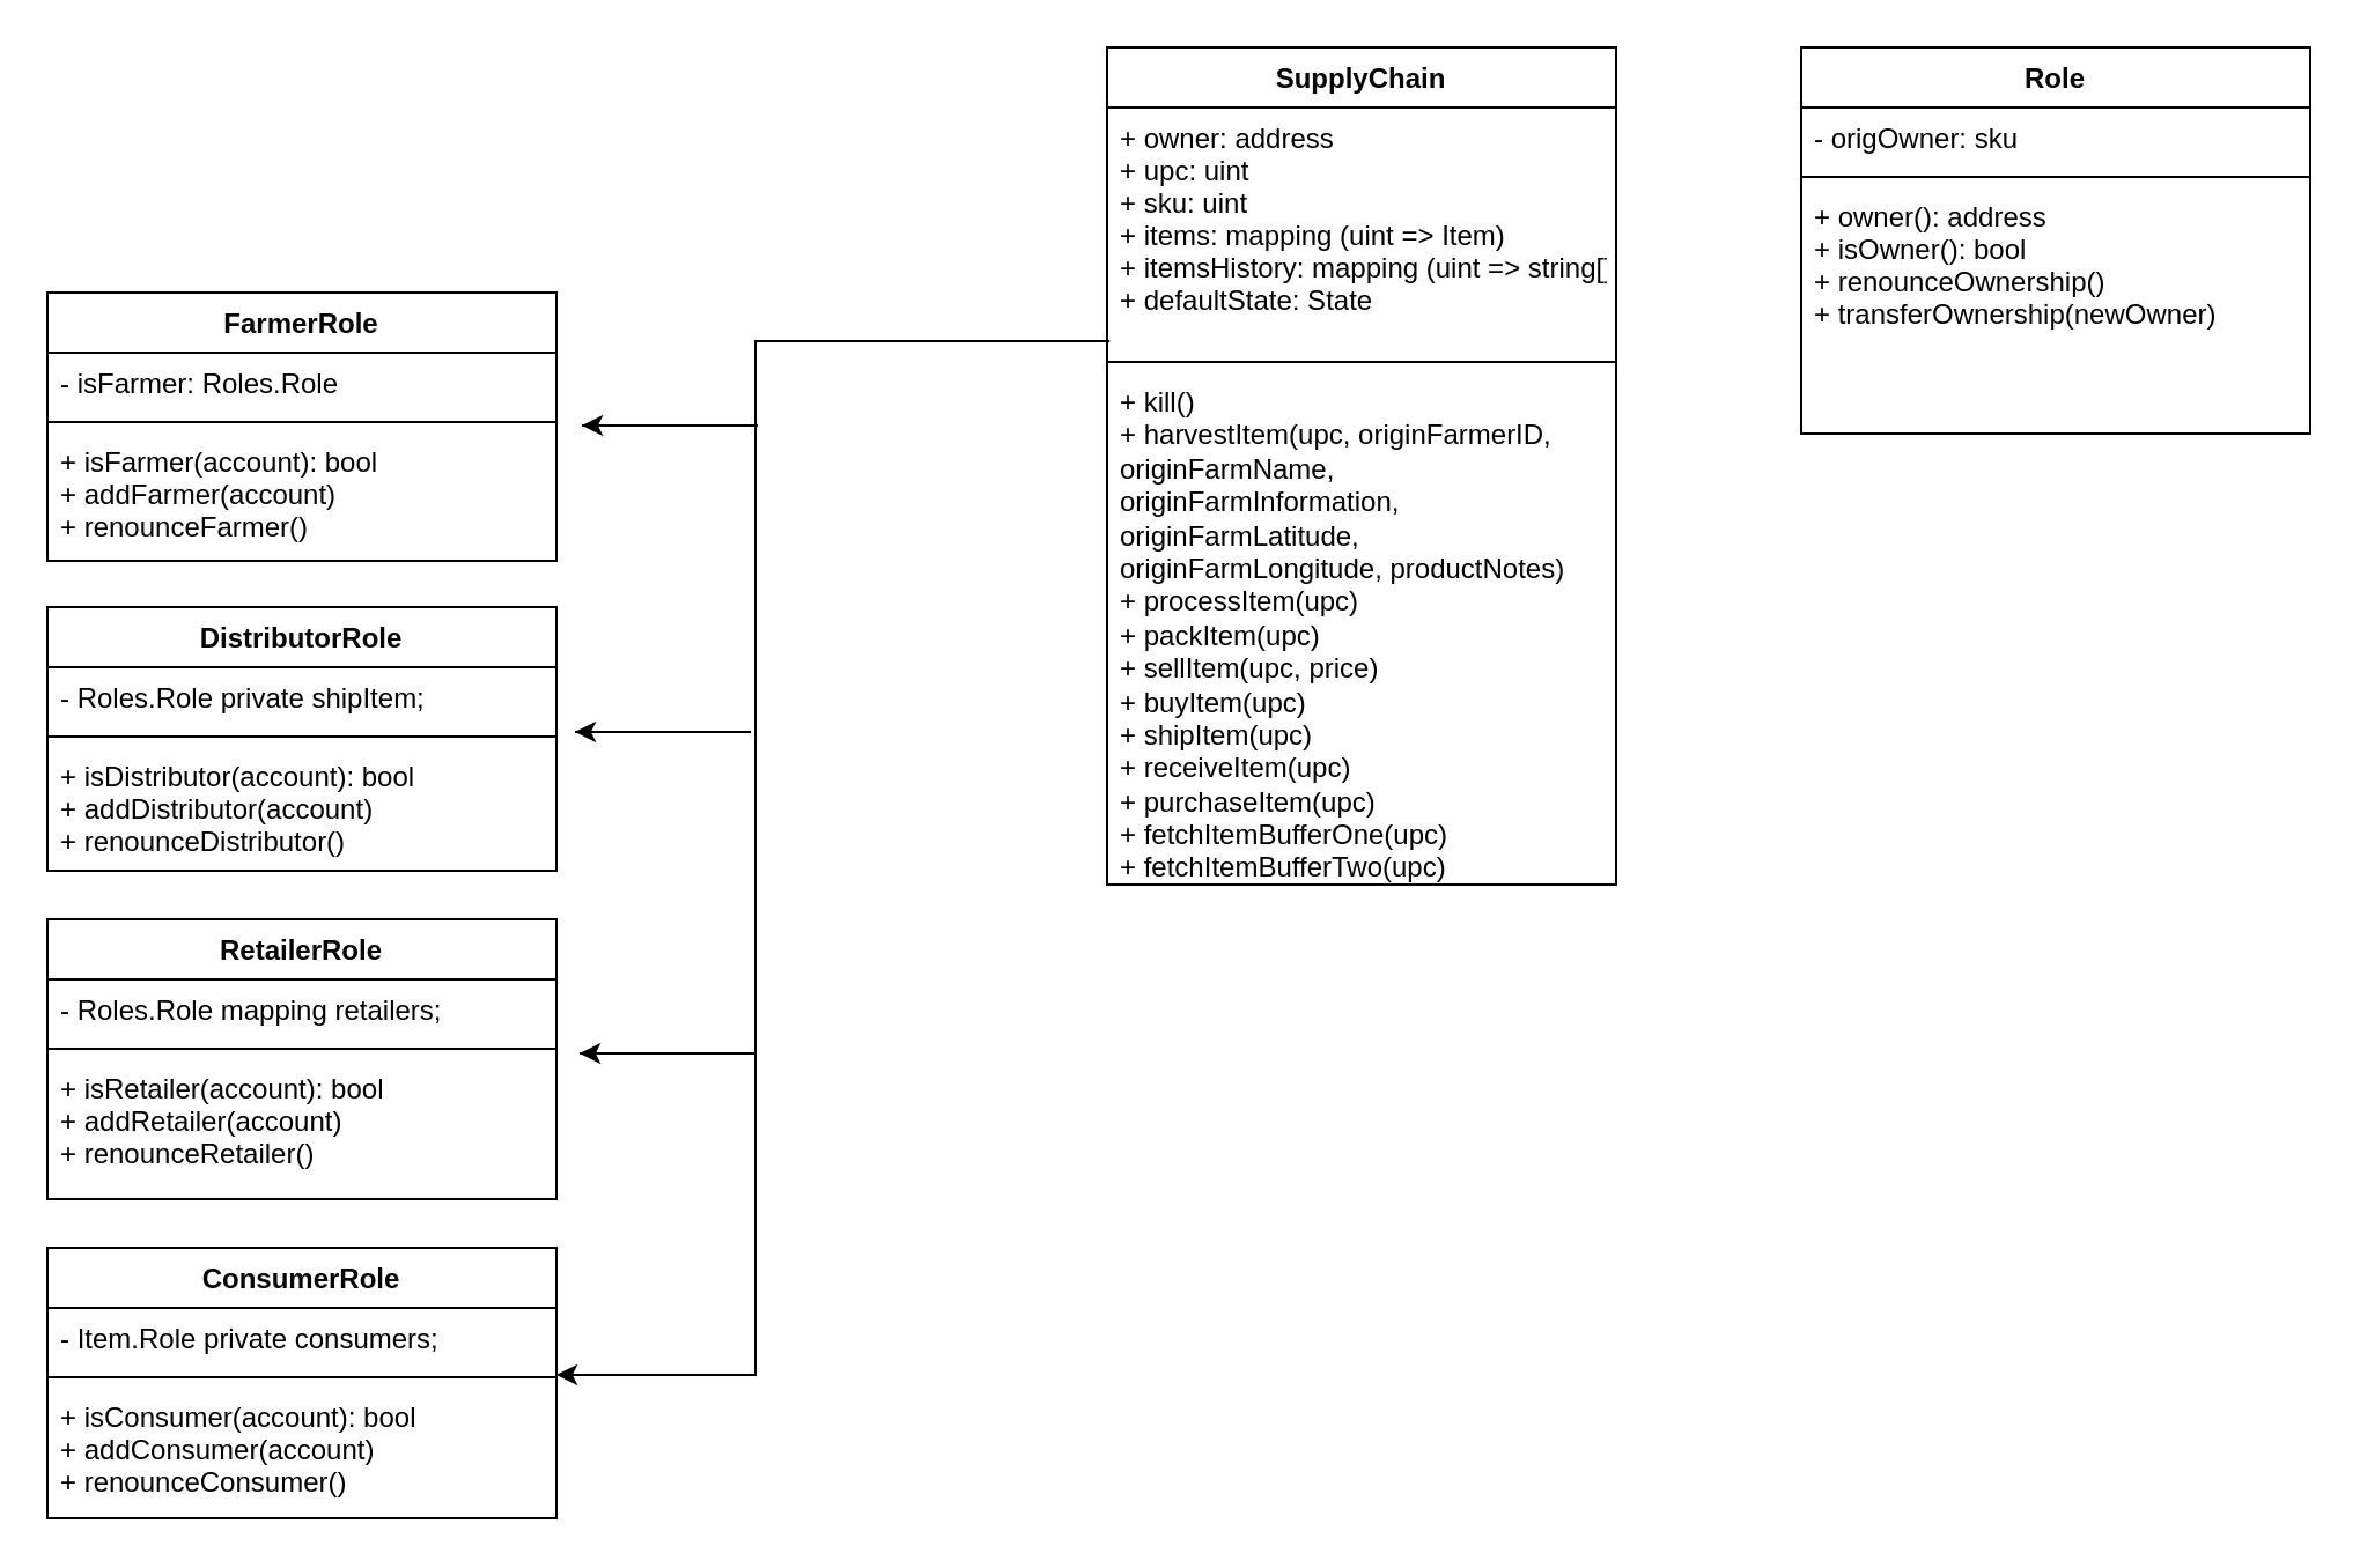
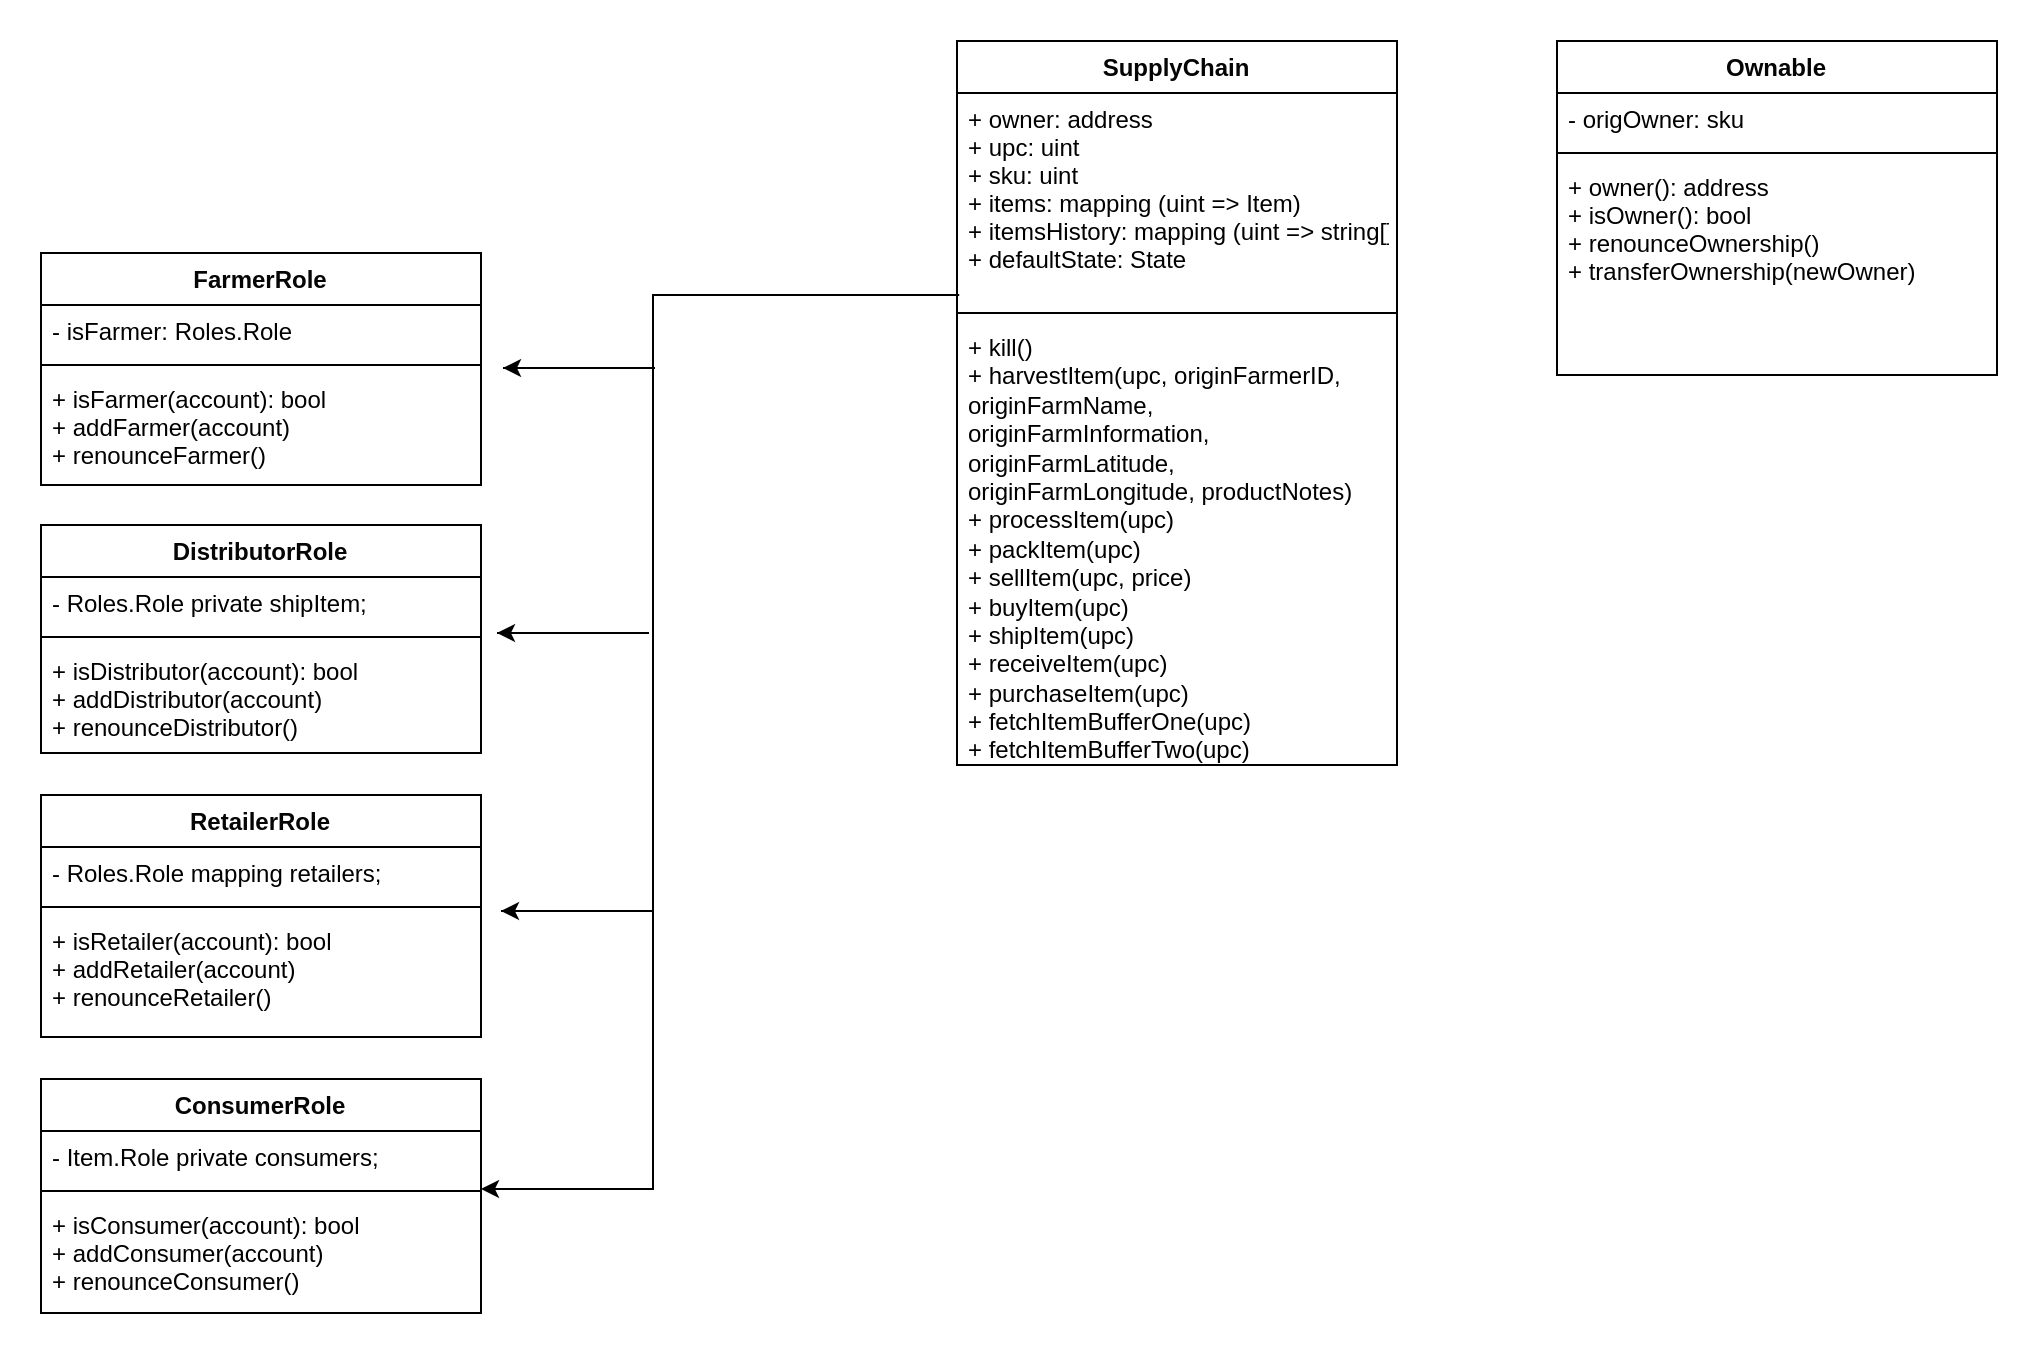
  <mxCell id="0" />
  <mxCell id="1" parent="0" />
- <mxCell id="2" value="Role" style="swimlane;fontStyle=1;align=center;verticalAlign=top;childLayout=stackLayout;horizontal=1;startSize=26;horizontalStack=0;resizeParent=1;resizeParentMax=0;resizeLast=0;collapsible=1;marginBottom=0;fillColor=#ffffff;fontColor=#050505;" parent="1" vertex="1"><mxGeometry x="778" y="20" width="220" height="167" as="geometry" /></mxCell>
+ <mxCell id="2" value="Ownable" style="swimlane;fontStyle=1;align=center;verticalAlign=top;childLayout=stackLayout;horizontal=1;startSize=26;horizontalStack=0;resizeParent=1;resizeParentMax=0;resizeLast=0;collapsible=1;marginBottom=0;fillColor=#ffffff;fontColor=#050505;" parent="1" vertex="1"><mxGeometry x="778" y="20" width="220" height="167" as="geometry" /></mxCell>
  <mxCell id="3" value="- origOwner: sku" style="text;strokeColor=none;fillColor=none;align=left;verticalAlign=top;spacingLeft=4;spacingRight=4;overflow=hidden;rotatable=0;points=[[0,0.5],[1,0.5]];portConstraint=eastwest;" parent="2" vertex="1"><mxGeometry y="26" width="220" height="26" as="geometry" /></mxCell>
  <mxCell id="4" value="" style="line;strokeWidth=1;fillColor=none;align=left;verticalAlign=middle;spacingTop=-1;spacingLeft=3;spacingRight=3;rotatable=0;labelPosition=right;points=[];portConstraint=eastwest;" parent="2" vertex="1"><mxGeometry y="52" width="220" height="8" as="geometry" /></mxCell>
  <mxCell id="5" value="+ owner(): address&#10;+ isOwner(): bool&#10;+ renounceOwnership()&#10;+ transferOwnership(newOwner)&#10;&#10;" style="text;strokeColor=none;fillColor=none;align=left;verticalAlign=top;spacingLeft=4;spacingRight=4;overflow=hidden;rotatable=0;points=[[0,0.5],[1,0.5]];portConstraint=eastwest;" parent="2" vertex="1"><mxGeometry y="60" width="220" height="107" as="geometry" /></mxCell>
  <mxCell id="6" value="SupplyChain" style="swimlane;fontStyle=1;align=center;verticalAlign=top;childLayout=stackLayout;horizontal=1;startSize=26;horizontalStack=0;resizeParent=1;resizeParentMax=0;resizeLast=0;collapsible=1;marginBottom=0;fillColor=#ffffff;fontColor=#050505;" parent="1" vertex="1"><mxGeometry x="478" y="20" width="220" height="362" as="geometry" /></mxCell>
  <mxCell id="7" value="+ owner: address&#10;+ upc: uint&#10;+ sku: uint&#10;+ items: mapping (uint =&gt; Item)&#10;+ itemsHistory: mapping (uint =&gt; string[])&#10;+ defaultState: State" style="text;strokeColor=none;fillColor=none;align=left;verticalAlign=top;spacingLeft=4;spacingRight=4;overflow=hidden;rotatable=0;points=[[0,0.5],[1,0.5]];portConstraint=eastwest;" parent="6" vertex="1"><mxGeometry y="26" width="220" height="106" as="geometry" /></mxCell>
  <mxCell id="8" value="" style="line;strokeWidth=1;fillColor=none;align=left;verticalAlign=middle;spacingTop=-1;spacingLeft=3;spacingRight=3;rotatable=0;labelPosition=right;points=[];portConstraint=eastwest;" parent="6" vertex="1"><mxGeometry y="132" width="220" height="8" as="geometry" /></mxCell>
  <mxCell id="9" value="+ kill()&#10;+ harvestItem(upc, originFarmerID, originFarmName, originFarmInformation, originFarmLatitude, originFarmLongitude, productNotes) &#10;+ processItem(upc)&#10;+ packItem(upc)&#10;+ sellItem(upc, price)&#10;+ buyItem(upc)&#10;+ shipItem(upc)&#10;+ receiveItem(upc)&#10;+ purchaseItem(upc)&#10;+ fetchItemBufferOne(upc)&#10;+ fetchItemBufferTwo(upc)" style="text;strokeColor=none;fillColor=none;align=left;verticalAlign=top;spacingLeft=4;spacingRight=4;overflow=hidden;rotatable=0;points=[[0,0.5],[1,0.5]];portConstraint=eastwest;whiteSpace=wrap;" parent="6" vertex="1"><mxGeometry y="140" width="220" height="222" as="geometry" /></mxCell>
  <mxCell id="10" value="FarmerRole" style="swimlane;fontStyle=1;align=center;verticalAlign=top;childLayout=stackLayout;horizontal=1;startSize=26;horizontalStack=0;resizeParent=1;resizeParentMax=0;resizeLast=0;collapsible=1;marginBottom=0;fillColor=#ffffff;fontColor=#050505;" parent="1" vertex="1"><mxGeometry x="20" y="126" width="220" height="116" as="geometry" /></mxCell>
  <mxCell id="11" value="- isFarmer: Roles.Role" style="text;strokeColor=none;fillColor=none;align=left;verticalAlign=top;spacingLeft=4;spacingRight=4;overflow=hidden;rotatable=0;points=[[0,0.5],[1,0.5]];portConstraint=eastwest;" parent="10" vertex="1"><mxGeometry y="26" width="220" height="26" as="geometry" /></mxCell>
  <mxCell id="12" value="" style="line;strokeWidth=1;fillColor=none;align=left;verticalAlign=middle;spacingTop=-1;spacingLeft=3;spacingRight=3;rotatable=0;labelPosition=right;points=[];portConstraint=eastwest;" parent="10" vertex="1"><mxGeometry y="52" width="220" height="8" as="geometry" /></mxCell>
  <mxCell id="13" value="+ isFarmer(account): bool&#10;+ addFarmer(account)&#10;+ renounceFarmer()&#10;" style="text;strokeColor=none;fillColor=none;align=left;verticalAlign=top;spacingLeft=4;spacingRight=4;overflow=hidden;rotatable=0;points=[[0,0.5],[1,0.5]];portConstraint=eastwest;" parent="10" vertex="1"><mxGeometry y="60" width="220" height="56" as="geometry" /></mxCell>
  <mxCell id="14" value="DistributorRole" style="swimlane;fontStyle=1;align=center;verticalAlign=top;childLayout=stackLayout;horizontal=1;startSize=26;horizontalStack=0;resizeParent=1;resizeParentMax=0;resizeLast=0;collapsible=1;marginBottom=0;fillColor=#ffffff;fontColor=#050505;" parent="1" vertex="1"><mxGeometry x="20" y="262" width="220" height="114" as="geometry" /></mxCell>
  <mxCell id="15" value="- Roles.Role private shipItem;" style="text;strokeColor=none;fillColor=none;align=left;verticalAlign=top;spacingLeft=4;spacingRight=4;overflow=hidden;rotatable=0;points=[[0,0.5],[1,0.5]];portConstraint=eastwest;" parent="14" vertex="1"><mxGeometry y="26" width="220" height="26" as="geometry" /></mxCell>
  <mxCell id="16" value="" style="line;strokeWidth=1;fillColor=none;align=left;verticalAlign=middle;spacingTop=-1;spacingLeft=3;spacingRight=3;rotatable=0;labelPosition=right;points=[];portConstraint=eastwest;" parent="14" vertex="1"><mxGeometry y="52" width="220" height="8" as="geometry" /></mxCell>
  <mxCell id="17" value="+ isDistributor(account): bool&#10;+ addDistributor(account)&#10;+ renounceDistributor()" style="text;strokeColor=none;fillColor=none;align=left;verticalAlign=top;spacingLeft=4;spacingRight=4;overflow=hidden;rotatable=0;points=[[0,0.5],[1,0.5]];portConstraint=eastwest;" parent="14" vertex="1"><mxGeometry y="60" width="220" height="54" as="geometry" /></mxCell>
  <mxCell id="18" value="RetailerRole" style="swimlane;fontStyle=1;align=center;verticalAlign=top;childLayout=stackLayout;horizontal=1;startSize=26;horizontalStack=0;resizeParent=1;resizeParentMax=0;resizeLast=0;collapsible=1;marginBottom=0;fillColor=#ffffff;fontColor=#050505;" parent="1" vertex="1"><mxGeometry x="20" y="397" width="220" height="121" as="geometry" /></mxCell>
  <mxCell id="19" value="- Roles.Role mapping retailers;" style="text;strokeColor=none;fillColor=none;align=left;verticalAlign=top;spacingLeft=4;spacingRight=4;overflow=hidden;rotatable=0;points=[[0,0.5],[1,0.5]];portConstraint=eastwest;" parent="18" vertex="1"><mxGeometry y="26" width="220" height="26" as="geometry" /></mxCell>
  <mxCell id="20" value="" style="line;strokeWidth=1;fillColor=none;align=left;verticalAlign=middle;spacingTop=-1;spacingLeft=3;spacingRight=3;rotatable=0;labelPosition=right;points=[];portConstraint=eastwest;" parent="18" vertex="1"><mxGeometry y="52" width="220" height="8" as="geometry" /></mxCell>
  <mxCell id="21" value="+ isRetailer(account): bool&#10;+ addRetailer(account)&#10;+ renounceRetailer()" style="text;strokeColor=none;fillColor=none;align=left;verticalAlign=top;spacingLeft=4;spacingRight=4;overflow=hidden;rotatable=0;points=[[0,0.5],[1,0.5]];portConstraint=eastwest;" parent="18" vertex="1"><mxGeometry y="60" width="220" height="61" as="geometry" /></mxCell>
  <mxCell id="22" value="ConsumerRole" style="swimlane;fontStyle=1;align=center;verticalAlign=top;childLayout=stackLayout;horizontal=1;startSize=26;horizontalStack=0;resizeParent=1;resizeParentMax=0;resizeLast=0;collapsible=1;marginBottom=0;fillColor=#ffffff;fontColor=#050505;" vertex="1" parent="1"><mxGeometry x="20" y="539" width="220" height="117" as="geometry" /></mxCell>
  <mxCell id="23" value="- Item.Role private consumers;" style="text;strokeColor=none;fillColor=none;align=left;verticalAlign=top;spacingLeft=4;spacingRight=4;overflow=hidden;rotatable=0;points=[[0,0.5],[1,0.5]];portConstraint=eastwest;" vertex="1" parent="22"><mxGeometry y="26" width="220" height="26" as="geometry" /></mxCell>
  <mxCell id="24" value="" style="line;strokeWidth=1;fillColor=none;align=left;verticalAlign=middle;spacingTop=-1;spacingLeft=3;spacingRight=3;rotatable=0;labelPosition=right;points=[];portConstraint=eastwest;" vertex="1" parent="22"><mxGeometry y="52" width="220" height="8" as="geometry" /></mxCell>
  <mxCell id="25" value="+ isConsumer(account): bool&#10;+ addConsumer(account)&#10;+ renounceConsumer()" style="text;strokeColor=none;fillColor=none;align=left;verticalAlign=top;spacingLeft=4;spacingRight=4;overflow=hidden;rotatable=0;points=[[0,0.5],[1,0.5]];portConstraint=eastwest;" vertex="1" parent="22"><mxGeometry y="60" width="220" height="57" as="geometry" /></mxCell>
  <mxCell id="26" value="" style="edgeStyle=orthogonalEdgeStyle;rounded=0;orthogonalLoop=1;jettySize=auto;html=1;fontColor=#050505;exitX=0.005;exitY=0.953;exitDx=0;exitDy=0;exitPerimeter=0;" edge="1" parent="1" source="7"><mxGeometry relative="1" as="geometry"><mxPoint x="478" y="306.48" as="sourcePoint" /><mxPoint x="240" y="594" as="targetPoint" /><Array as="points"><mxPoint x="326" y="147" /><mxPoint x="326" y="594" /><mxPoint x="240" y="594" /></Array></mxGeometry></mxCell>
  <mxCell id="27" value="" style="edgeStyle=orthogonalEdgeStyle;rounded=0;orthogonalLoop=1;jettySize=auto;html=1;fontColor=#050505;" edge="1" parent="1"><mxGeometry relative="1" as="geometry"><mxPoint x="251" y="183.5" as="sourcePoint" /><mxPoint x="251" y="183.5" as="targetPoint" /><Array as="points"><mxPoint x="327" y="183.5" /></Array></mxGeometry></mxCell>
  <mxCell id="28" value="" style="edgeStyle=orthogonalEdgeStyle;rounded=0;orthogonalLoop=1;jettySize=auto;html=1;fontColor=#050505;" edge="1" parent="1"><mxGeometry relative="1" as="geometry"><mxPoint x="248" y="316" as="sourcePoint" /><mxPoint x="248" y="316" as="targetPoint" /><Array as="points"><mxPoint x="324" y="316" /></Array></mxGeometry></mxCell>
  <mxCell id="29" value="" style="edgeStyle=orthogonalEdgeStyle;rounded=0;orthogonalLoop=1;jettySize=auto;html=1;fontColor=#050505;" edge="1" parent="1"><mxGeometry relative="1" as="geometry"><mxPoint x="250" y="455" as="sourcePoint" /><mxPoint x="250" y="455" as="targetPoint" /><Array as="points"><mxPoint x="326" y="455" /></Array></mxGeometry></mxCell>
